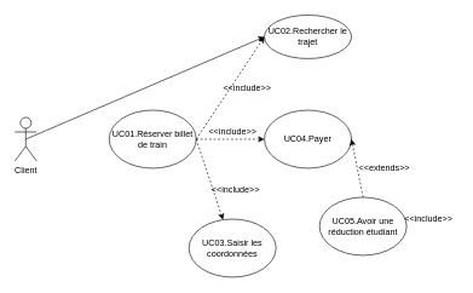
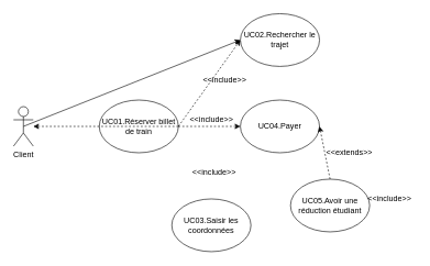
  <mxCell id="0" />
  <mxCell id="1" parent="0" />
  <mxCell id="2" value="Client" style="shape=umlActor;verticalLabelPosition=bottom;verticalAlign=top;html=1;outlineConnect=0;" parent="1" vertex="1"><mxGeometry x="20" y="161" width="30" height="60" as="geometry" /></mxCell>
  <mxCell id="3" value="UC01.Réserver billet de train" style="ellipse;whiteSpace=wrap;html=1;" parent="1" vertex="1"><mxGeometry x="150" y="151" width="120" height="80" as="geometry" /></mxCell>
  <mxCell id="4" value="UC04.Payer" style="ellipse;whiteSpace=wrap;html=1;" parent="1" vertex="1"><mxGeometry x="364" y="151" width="120" height="80" as="geometry" /></mxCell>
- <mxCell id="5" value="UC02.Rechercher le trajet" style="ellipse;whiteSpace=wrap;html=1;" parent="1" vertex="1"><mxGeometry x="364" y="20" width="120" height="60" as="geometry" /></mxCell>
+ <mxCell id="5" value="UC02.Rechercher le trajet" style="ellipse;whiteSpace=wrap;html=1;" parent="1" vertex="1"><mxGeometry x="364" y="20" width="120" height="80" as="geometry" /></mxCell>
  <mxCell id="6" value="UC05.Avoir une réduction étudiant" style="ellipse;whiteSpace=wrap;html=1;" parent="1" vertex="1"><mxGeometry x="440" y="271" width="120" height="80" as="geometry" /></mxCell>
  <mxCell id="7" value="" style="endArrow=classic;dashed=1;html=1;startArrow=none;startFill=0;endFill=1;exitX=0.5;exitY=0;exitDx=0;exitDy=0;entryX=1;entryY=0.5;entryDx=0;entryDy=0;" parent="1" source="6" target="4" edge="1"><mxGeometry width="50" height="50" relative="1" as="geometry"><mxPoint x="310" y="251" as="sourcePoint" /><mxPoint x="400" y="341" as="targetPoint" /></mxGeometry></mxCell>
  <mxCell id="8" value="" style="endArrow=classic;dashed=1;html=1;startArrow=none;startFill=0;endFill=1;entryX=0;entryY=0.5;entryDx=0;entryDy=0;" parent="1" target="4" edge="1"><mxGeometry width="50" height="50" relative="1" as="geometry"><mxPoint x="270" y="191" as="sourcePoint" /><mxPoint x="400" y="181" as="targetPoint" /></mxGeometry></mxCell>
  <mxCell id="9" value="" style="endArrow=classic;dashed=1;html=1;startArrow=none;startFill=0;endFill=1;exitX=1;exitY=0.5;exitDx=0;exitDy=0;entryX=0;entryY=0.5;entryDx=0;entryDy=0;" parent="1" source="3" target="5" edge="1"><mxGeometry width="50" height="50" relative="1" as="geometry"><mxPoint x="310" y="230" as="sourcePoint" /><mxPoint x="380" y="230" as="targetPoint" /></mxGeometry></mxCell>
  <mxCell id="10" value="&amp;lt;&amp;lt;include&amp;gt;&amp;gt;" style="text;html=1;align=center;verticalAlign=middle;resizable=0;points=[];autosize=1;" parent="1" vertex="1"><mxGeometry x="300" y="111" width="80" height="20" as="geometry" /></mxCell>
  <mxCell id="11" value="&amp;lt;&amp;lt;include&amp;gt;&amp;gt;" style="text;html=1;align=center;verticalAlign=middle;resizable=0;points=[];autosize=1;" parent="1" vertex="1"><mxGeometry x="280" y="171" width="80" height="20" as="geometry" /></mxCell>
  <mxCell id="12" value="&amp;lt;&amp;lt;extends&amp;gt;&amp;gt;" style="text;html=1;align=center;verticalAlign=middle;resizable=0;points=[];autosize=1;" parent="1" vertex="1"><mxGeometry x="484" y="221" width="90" height="20" as="geometry" /></mxCell>
  <mxCell id="13" value="&amp;lt;&amp;lt;include&amp;gt;&amp;gt;" style="text;html=1;align=center;verticalAlign=middle;resizable=0;points=[];autosize=1;" parent="1" vertex="1"><mxGeometry x="550" y="291" width="80" height="20" as="geometry" /></mxCell>
- <mxCell id="14" value="" style="endArrow=classic;dashed=1;html=1;startArrow=none;startFill=0;endFill=1;exitX=1;exitY=0.5;exitDx=0;exitDy=0;" parent="1" source="3" target="15" edge="1"><mxGeometry width="50" height="50" relative="1" as="geometry"><mxPoint x="330" y="181" as="sourcePoint" /><mxPoint x="310" y="261" as="targetPoint" /></mxGeometry></mxCell>
+ <mxCell id="14" value="" style="endArrow=classic;dashed=1;html=1;startArrow=none;startFill=0;endFill=1;exitX=1;exitY=0.5;exitDx=0;exitDy=0;" parent="1" source="3" target="2" edge="1"><mxGeometry width="50" height="50" relative="1" as="geometry"><mxPoint x="330" y="181" as="sourcePoint" /><mxPoint x="310" y="261" as="targetPoint" /></mxGeometry></mxCell>
  <mxCell id="15" value="UC03.Saisir les coordonnées" style="ellipse;whiteSpace=wrap;html=1;" parent="1" vertex="1"><mxGeometry x="260" y="301" width="120" height="80" as="geometry" /></mxCell>
  <mxCell id="16" value="&amp;lt;&amp;lt;include&amp;gt;&amp;gt;" style="text;html=1;align=center;verticalAlign=middle;resizable=0;points=[];autosize=1;" parent="1" vertex="1"><mxGeometry x="284" y="251" width="80" height="20" as="geometry" /></mxCell>
  <mxCell id="17" value="" style="endArrow=classic;html=1;exitX=0.5;exitY=0.5;exitDx=0;exitDy=0;exitPerimeter=0;entryX=0;entryY=0.5;entryDx=0;entryDy=0;" parent="1" source="2" target="5" edge="1"><mxGeometry width="50" height="50" relative="1" as="geometry"><mxPoint x="330" y="171" as="sourcePoint" /><mxPoint x="400" y="171" as="targetPoint" /></mxGeometry></mxCell>
